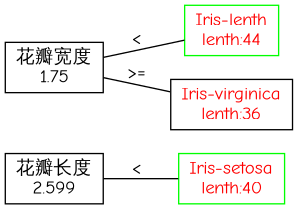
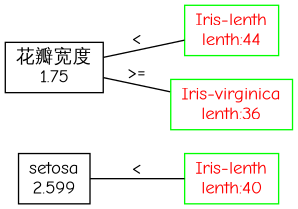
  graph {
    fontname="Comic Neue"
    rankdir=LR
    node [fontname="Comic Neue" shape=box color=green fontcolor=red]
    edge [fontname="Comic Neue"]
-   n1 [label="花瓣长度\n2.599" color="" fontcolor=""]
-   n2 [label="Iris-setosa\nlenth:40"]
+   n1 [label="setosa\n2.599" color="" fontcolor=""]
+   n2 [label="Iris-lenth\nlenth:40"]
    n3 [label="花瓣宽度\n1.75" color="" fontcolor=""]
    n4 [label="Iris-lenth\nlenth:44"]
-   n5 [color=black label="Iris-virginica\nlenth:36"]
+   n5 [label="Iris-virginica\nlenth:36"]
    n1 -- n2 [label="<"]
    n3 -- n4 [label="<"]
    n3 -- n5 [label=">="]
  }
